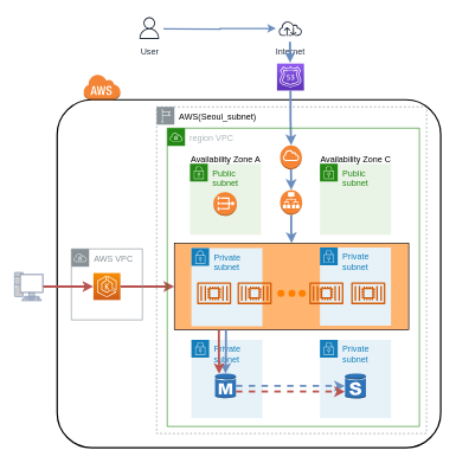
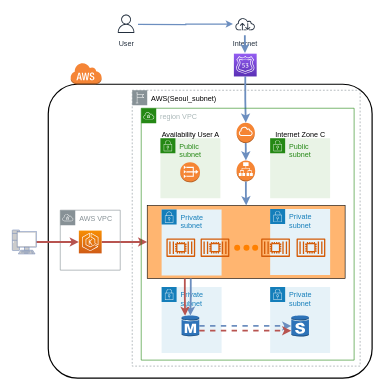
  <mxCell id="0" />
  <mxCell id="1" parent="0" />
  <mxCell id="2" value="" style="rounded=1;arcSize=10;dashed=0;fillColor=none;gradientColor=none;strokeWidth=2;" parent="1" vertex="1"><mxGeometry x="80" y="140" width="540" height="490" as="geometry" /></mxCell>
  <mxCell id="3" style="edgeStyle=orthogonalEdgeStyle;rounded=0;orthogonalLoop=1;jettySize=auto;html=1;strokeWidth=2;fillColor=#dae8fc;strokeColor=#6c8ebf;" parent="1" target="6" edge="1"><mxGeometry relative="1" as="geometry"><mxPoint x="229.5" y="40.1" as="sourcePoint" /></mxGeometry></mxCell>
  <mxCell id="4" value="" style="rounded=0;whiteSpace=wrap;html=1;fillColor=#FFB570;points=[[0,0,0,0,0],[0,0.25,0,0,0],[0,0.5,0,0,0],[0,0.75,0,0,0],[0,1,0,0,0],[0.19,1,0,0,0],[0.22,1,0,0,0],[0.25,0,0,0,0],[0.5,0,0,0,0],[0.75,0,0,0,0],[0.84,1,0,0,0],[1,0,0,0,0],[1,0.25,0,0,0],[1,0.5,0,0,0],[1,0.75,0,0,0],[1,1,0,0,0]];" parent="1" vertex="1"><mxGeometry x="245" y="342" width="330" height="122" as="geometry" /></mxCell>
  <mxCell id="5" value="User" style="sketch=0;outlineConnect=0;fontColor=#232F3E;gradientColor=none;strokeColor=#232F3E;fillColor=#ffffff;dashed=0;verticalLabelPosition=bottom;verticalAlign=top;align=center;html=1;fontSize=12;fontStyle=0;aspect=fixed;shape=mxgraph.aws4.resourceIcon;resIcon=mxgraph.aws4.user;" parent="1" vertex="1"><mxGeometry x="190" y="20" width="39.5" height="38.18" as="geometry" /></mxCell>
  <mxCell id="6" value="Internet" style="sketch=0;outlineConnect=0;fontColor=#232F3E;gradientColor=none;strokeColor=#232F3E;fillColor=#ffffff;dashed=0;verticalLabelPosition=bottom;verticalAlign=top;align=center;html=1;fontSize=12;fontStyle=0;aspect=fixed;shape=mxgraph.aws4.resourceIcon;resIcon=mxgraph.aws4.internet;" parent="1" vertex="1"><mxGeometry x="388" y="20" width="40.5" height="39.15" as="geometry" /></mxCell>
  <mxCell id="7" style="edgeStyle=orthogonalEdgeStyle;rounded=0;orthogonalLoop=1;jettySize=auto;html=1;fontFamily=Helvetica;fontSize=12;fontColor=#AAB7B8;strokeWidth=3;fillColor=#dae8fc;strokeColor=#6c8ebf;" parent="1" source="8" target="28" edge="1"><mxGeometry relative="1" as="geometry" /></mxCell>
  <mxCell id="8" value="" style="sketch=0;points=[[0,0,0],[0.25,0,0],[0.5,0,0],[0.75,0,0],[1,0,0],[0,1,0],[0.25,1,0],[0.5,1,0],[0.75,1,0],[1,1,0],[0,0.25,0],[0,0.5,0],[0,0.75,0],[1,0.25,0],[1,0.5,0],[1,0.75,0]];outlineConnect=0;fontColor=#232F3E;gradientColor=#945DF2;gradientDirection=north;fillColor=#5A30B5;strokeColor=#ffffff;dashed=0;verticalLabelPosition=bottom;verticalAlign=top;align=center;html=1;fontSize=12;fontStyle=0;aspect=fixed;shape=mxgraph.aws4.resourceIcon;resIcon=mxgraph.aws4.route_53;" parent="1" vertex="1"><mxGeometry x="389.5" y="89" width="38" height="38" as="geometry" /></mxCell>
  <mxCell id="9" value="" style="dashed=0;html=1;shape=mxgraph.aws3.cloud;fillColor=#F58536;gradientColor=none;dashed=0;" parent="1" vertex="1"><mxGeometry x="117" y="104" width="52" height="36" as="geometry" /></mxCell>
  <mxCell id="10" value="Public subnet" style="points=[[0,0],[0.25,0],[0.5,0],[0.75,0],[1,0],[1,0.25],[1,0.5],[1,0.75],[1,1],[0.75,1],[0.5,1],[0.25,1],[0,1],[0,0.75],[0,0.5],[0,0.25]];outlineConnect=0;gradientColor=none;html=1;whiteSpace=wrap;fontSize=12;fontStyle=0;container=1;pointerEvents=0;collapsible=0;recursiveResize=0;shape=mxgraph.aws4.group;grIcon=mxgraph.aws4.group_security_group;grStroke=0;strokeColor=#248814;fillColor=#E9F3E6;verticalAlign=top;align=left;spacingLeft=30;fontColor=#248814;dashed=0;" parent="1" vertex="1"><mxGeometry x="267" y="230" width="100" height="100" as="geometry" /></mxCell>
  <mxCell id="11" value="Public subnet" style="points=[[0,0],[0.25,0],[0.5,0],[0.75,0],[1,0],[1,0.25],[1,0.5],[1,0.75],[1,1],[0.75,1],[0.5,1],[0.25,1],[0,1],[0,0.75],[0,0.5],[0,0.25]];outlineConnect=0;gradientColor=none;html=1;whiteSpace=wrap;fontSize=12;fontStyle=0;container=1;pointerEvents=0;collapsible=0;recursiveResize=0;shape=mxgraph.aws4.group;grIcon=mxgraph.aws4.group_security_group;grStroke=0;strokeColor=#248814;fillColor=#E9F3E6;verticalAlign=top;align=left;spacingLeft=30;fontColor=#248814;dashed=0;" parent="1" vertex="1"><mxGeometry x="450" y="230" width="100" height="100" as="geometry" /></mxCell>
  <mxCell id="12" value="Private subnet" style="points=[[0,0],[0.25,0],[0.5,0],[0.75,0],[1,0],[1,0.25],[1,0.5],[1,0.75],[1,1],[0.75,1],[0.5,1],[0.25,1],[0,1],[0,0.75],[0,0.5],[0,0.25]];outlineConnect=0;gradientColor=none;html=1;whiteSpace=wrap;fontSize=12;fontStyle=0;container=1;pointerEvents=0;collapsible=0;recursiveResize=0;shape=mxgraph.aws4.group;grIcon=mxgraph.aws4.group_security_group;grStroke=0;strokeColor=#147EBA;fillColor=#E6F2F8;verticalAlign=top;align=left;spacingLeft=30;fontColor=#147EBA;dashed=0;" parent="1" vertex="1"><mxGeometry x="269" y="349" width="100" height="110" as="geometry" /></mxCell>
  <mxCell id="13" value="Private subnet" style="points=[[0,0],[0.25,0],[0.5,0],[0.75,0],[1,0],[1,0.25],[1,0.5],[1,0.75],[1,1],[0.75,1],[0.5,1],[0.25,1],[0,1],[0,0.75],[0,0.5],[0,0.25]];outlineConnect=0;gradientColor=none;html=1;whiteSpace=wrap;fontSize=12;fontStyle=0;container=1;pointerEvents=0;collapsible=0;recursiveResize=0;shape=mxgraph.aws4.group;grIcon=mxgraph.aws4.group_security_group;grStroke=0;strokeColor=#147EBA;fillColor=#E6F2F8;verticalAlign=top;align=left;spacingLeft=30;fontColor=#147EBA;dashed=0;" parent="1" vertex="1"><mxGeometry x="450" y="348" width="100" height="110" as="geometry" /></mxCell>
  <mxCell id="14" value="Private subnet" style="points=[[0,0],[0.25,0],[0.5,0],[0.75,0],[1,0],[1,0.25],[1,0.5],[1,0.75],[1,1],[0.75,1],[0.5,1],[0.25,1],[0,1],[0,0.75],[0,0.5],[0,0.25]];outlineConnect=0;gradientColor=none;html=1;whiteSpace=wrap;fontSize=12;fontStyle=0;container=1;pointerEvents=0;collapsible=0;recursiveResize=0;shape=mxgraph.aws4.group;grIcon=mxgraph.aws4.group_security_group;grStroke=0;strokeColor=#147EBA;fillColor=#E6F2F8;verticalAlign=top;align=left;spacingLeft=30;fontColor=#147EBA;dashed=0;" parent="1" vertex="1"><mxGeometry x="269" y="478" width="100" height="110" as="geometry" /></mxCell>
  <mxCell id="15" value="" style="outlineConnect=0;dashed=0;verticalLabelPosition=bottom;verticalAlign=top;align=center;html=1;shape=mxgraph.aws3.rds_db_instance;fillColor=#2E73B8;gradientColor=none;points=[[0,0.5,0,0,0],[0,0.89,0,0,0],[0.2,0.03,0,0,0],[0.51,0.03,0,0,0],[0.51,0.97,0,0,0],[1,0.11,0,0,0],[1,0.5,0,0,0],[1,0.72,0,0,0]];" parent="14" vertex="1"><mxGeometry x="33.25" y="47" width="29.5" height="36" as="geometry" /></mxCell>
  <mxCell id="16" value="Private subnet" style="points=[[0,0],[0.25,0],[0.5,0],[0.75,0],[1,0],[1,0.25],[1,0.5],[1,0.75],[1,1],[0.75,1],[0.5,1],[0.25,1],[0,1],[0,0.75],[0,0.5],[0,0.25]];outlineConnect=0;gradientColor=none;html=1;whiteSpace=wrap;fontSize=12;fontStyle=0;container=1;pointerEvents=0;collapsible=0;recursiveResize=0;shape=mxgraph.aws4.group;grIcon=mxgraph.aws4.group_security_group;grStroke=0;strokeColor=#147EBA;fillColor=#E6F2F8;verticalAlign=top;align=left;spacingLeft=30;fontColor=#147EBA;dashed=0;" parent="1" vertex="1"><mxGeometry x="450" y="478" width="100" height="110" as="geometry" /></mxCell>
  <mxCell id="17" value="" style="outlineConnect=0;dashed=0;verticalLabelPosition=bottom;verticalAlign=top;align=center;html=1;shape=mxgraph.aws3.rds_db_instance_standby_multi_az;fillColor=#2E73B8;gradientColor=none;points=[[0,0.11,0,0,0],[0,0.5,0,0,0],[0,0.72,0,0,0],[0.51,0,0,0,0],[0.51,1,0,0,0],[1,0.11,0,0,0],[1,0.5,0,0,0],[1,0.89,0,0,0]];" parent="16" vertex="1"><mxGeometry x="35.25" y="47" width="29.5" height="36" as="geometry" /></mxCell>
  <mxCell id="18" style="edgeStyle=orthogonalEdgeStyle;rounded=0;orthogonalLoop=1;jettySize=auto;html=1;exitX=1;exitY=0.5;exitDx=0;exitDy=0;exitPerimeter=0;strokeWidth=3;fillColor=#f8cecc;strokeColor=#b85450;" parent="1" source="19" target="4" edge="1"><mxGeometry relative="1" as="geometry" /></mxCell>
  <mxCell id="19" value="" style="sketch=0;points=[[0,0,0],[0.25,0,0],[0.5,0,0],[0.75,0,0],[1,0,0],[0,1,0],[0.25,1,0],[0.5,1,0],[0.75,1,0],[1,1,0],[0,0.25,0],[0,0.5,0],[0,0.75,0],[1,0.25,0],[1,0.5,0],[1,0.75,0]];outlineConnect=0;fontColor=#232F3E;gradientColor=#F78E04;gradientDirection=north;fillColor=#D05C17;strokeColor=#ffffff;dashed=0;verticalLabelPosition=bottom;verticalAlign=top;align=center;html=1;fontSize=12;fontStyle=0;aspect=fixed;shape=mxgraph.aws4.resourceIcon;resIcon=mxgraph.aws4.eks;" parent="1" vertex="1"><mxGeometry x="131" y="384" width="38" height="38" as="geometry" /></mxCell>
  <mxCell id="20" value="region VPC" style="points=[[0,0],[0.25,0],[0.5,0],[0.75,0],[1,0],[1,0.25],[1,0.5],[1,0.75],[1,1],[0.75,1],[0.5,1],[0.25,1],[0,1],[0,0.75],[0,0.5],[0,0.25]];outlineConnect=0;gradientColor=none;html=1;whiteSpace=wrap;fontSize=12;fontStyle=0;container=1;pointerEvents=0;collapsible=0;recursiveResize=0;shape=mxgraph.aws4.group;grIcon=mxgraph.aws4.group_vpc;strokeColor=#248814;fillColor=none;verticalAlign=top;align=left;spacingLeft=30;fontColor=#AAB7B8;dashed=0;" parent="1" vertex="1"><mxGeometry x="235" y="180" width="355" height="420" as="geometry" /></mxCell>
  <mxCell id="21" value="" style="outlineConnect=0;dashed=0;verticalLabelPosition=bottom;verticalAlign=top;align=center;html=1;shape=mxgraph.aws3.vpc_nat_gateway;fillColor=#F58534;gradientColor=none;direction=east;" parent="20" vertex="1"><mxGeometry x="65" y="90" width="33" height="33.5" as="geometry" /></mxCell>
  <mxCell id="22" value="" style="outlineConnect=0;dashed=0;verticalLabelPosition=bottom;verticalAlign=top;align=center;html=1;shape=mxgraph.aws3.application_load_balancer;fillColor=#F58534;gradientColor=none;" parent="20" vertex="1"><mxGeometry x="159" y="87" width="31" height="35" as="geometry" /></mxCell>
  <mxCell id="23" value="&lt;span style=&quot;color: rgb(0, 0, 0);&quot;&gt;AWS(Seoul_subnet)&lt;/span&gt;" style="sketch=0;outlineConnect=0;gradientColor=none;html=1;whiteSpace=wrap;fontSize=12;fontStyle=0;shape=mxgraph.aws4.group;grIcon=mxgraph.aws4.group_region;strokeColor=#879196;fillColor=none;verticalAlign=top;align=left;spacingLeft=30;fontColor=#879196;dashed=1;pointerEvents=0;fontFamily=Helvetica;" parent="1" vertex="1"><mxGeometry x="220" y="150" width="380" height="460" as="geometry" /></mxCell>
  <mxCell id="24" value="AWS VPC" style="sketch=0;outlineConnect=0;gradientColor=none;html=1;whiteSpace=wrap;fontSize=12;fontStyle=0;shape=mxgraph.aws4.group;grIcon=mxgraph.aws4.group_vpc;strokeColor=#879196;fillColor=none;verticalAlign=top;align=left;spacingLeft=30;fontColor=#879196;dashed=0;pointerEvents=0;fontFamily=Helvetica;" parent="1" vertex="1"><mxGeometry x="100" y="350" width="100" height="100" as="geometry" /></mxCell>
  <mxCell id="25" value="" style="sketch=0;outlineConnect=0;fontColor=#232F3E;gradientColor=none;fillColor=#D45B07;strokeColor=none;dashed=0;verticalLabelPosition=bottom;verticalAlign=top;align=center;html=1;fontSize=12;fontStyle=0;aspect=fixed;pointerEvents=1;shape=mxgraph.aws4.container_2;fontFamily=Helvetica;" parent="1" vertex="1"><mxGeometry x="277" y="397" width="48" height="31" as="geometry" /></mxCell>
  <mxCell id="26" value="" style="sketch=0;outlineConnect=0;fontColor=#232F3E;gradientColor=none;fillColor=#D45B07;strokeColor=none;dashed=0;verticalLabelPosition=bottom;verticalAlign=top;align=center;html=1;fontSize=12;fontStyle=0;aspect=fixed;pointerEvents=1;shape=mxgraph.aws4.container_2;fontFamily=Helvetica;" parent="1" vertex="1"><mxGeometry x="435" y="397" width="48" height="31" as="geometry" /></mxCell>
  <mxCell id="27" style="edgeStyle=orthogonalEdgeStyle;rounded=0;orthogonalLoop=1;jettySize=auto;html=1;exitX=0.5;exitY=1;exitDx=0;exitDy=0;exitPerimeter=0;entryX=0.5;entryY=0;entryDx=0;entryDy=0;entryPerimeter=0;fontFamily=Helvetica;fontSize=12;fontColor=#AAB7B8;strokeWidth=3;fillColor=#dae8fc;strokeColor=#6c8ebf;" parent="1" source="28" target="22" edge="1"><mxGeometry relative="1" as="geometry" /></mxCell>
  <mxCell id="28" value="" style="outlineConnect=0;dashed=0;verticalLabelPosition=bottom;verticalAlign=top;align=center;html=1;shape=mxgraph.aws3.internet_gateway;fillColor=#F58534;gradientColor=none;" parent="1" vertex="1"><mxGeometry x="394" y="204" width="30.5" height="34" as="geometry" /></mxCell>
  <mxCell id="29" style="edgeStyle=orthogonalEdgeStyle;rounded=0;orthogonalLoop=1;jettySize=auto;html=1;strokeWidth=3;fillColor=#f8cecc;strokeColor=#b85450;" parent="1" source="30" target="19" edge="1"><mxGeometry relative="1" as="geometry" /></mxCell>
  <mxCell id="30" value="" style="fontColor=#0066CC;verticalAlign=top;verticalLabelPosition=bottom;labelPosition=center;align=center;html=1;outlineConnect=0;fillColor=#CCCCCC;strokeColor=#6881B3;gradientColor=none;gradientDirection=north;strokeWidth=2;shape=mxgraph.networks.pc;dashed=0;pointerEvents=0;fontFamily=Helvetica;fontSize=12;" parent="1" vertex="1"><mxGeometry x="20" y="383" width="40" height="40" as="geometry" /></mxCell>
- <mxCell id="31" value="Availability Zone C" style="text;html=1;strokeColor=none;fillColor=none;align=center;verticalAlign=middle;whiteSpace=wrap;rounded=0;" parent="1" vertex="1"><mxGeometry x="448" y="209" width="105" height="30" as="geometry" /></mxCell>
- <mxCell id="32" value="Availability Zone A" style="text;html=1;strokeColor=none;fillColor=none;align=center;verticalAlign=middle;whiteSpace=wrap;rounded=0;" parent="1" vertex="1"><mxGeometry x="265" y="209" width="105" height="30" as="geometry" /></mxCell>
+ <mxCell id="31" value="Internet Zone C" style="text;html=1;strokeColor=none;fillColor=none;align=center;verticalAlign=middle;whiteSpace=wrap;rounded=0;" parent="1" vertex="1"><mxGeometry x="448" y="209" width="105" height="30" as="geometry" /></mxCell>
+ <mxCell id="32" value="Availability User A" style="text;html=1;strokeColor=none;fillColor=none;align=center;verticalAlign=middle;whiteSpace=wrap;rounded=0;" parent="1" vertex="1"><mxGeometry x="265" y="209" width="105" height="30" as="geometry" /></mxCell>
  <mxCell id="33" style="edgeStyle=orthogonalEdgeStyle;rounded=0;orthogonalLoop=1;jettySize=auto;html=1;fontFamily=Helvetica;fontSize=12;fontColor=#AAB7B8;strokeWidth=3;fillColor=#dae8fc;strokeColor=#6c8ebf;" parent="1" edge="1"><mxGeometry relative="1" as="geometry"><mxPoint x="407.746" y="58.18" as="sourcePoint" /><mxPoint x="408.031" y="88.03" as="targetPoint" /></mxGeometry></mxCell>
  <mxCell id="34" style="edgeStyle=orthogonalEdgeStyle;rounded=0;orthogonalLoop=1;jettySize=auto;html=1;strokeWidth=3;fillColor=#dae8fc;strokeColor=#6c8ebf;" parent="1" source="22" target="4" edge="1"><mxGeometry relative="1" as="geometry" /></mxCell>
  <mxCell id="35" value="" style="sketch=0;outlineConnect=0;fontColor=#232F3E;gradientColor=none;fillColor=#D45B07;strokeColor=none;dashed=0;verticalLabelPosition=bottom;verticalAlign=top;align=center;html=1;fontSize=12;fontStyle=0;aspect=fixed;pointerEvents=1;shape=mxgraph.aws4.container_2;fontFamily=Helvetica;" parent="1" vertex="1"><mxGeometry x="334" y="397" width="48" height="31" as="geometry" /></mxCell>
  <mxCell id="36" value="" style="sketch=0;outlineConnect=0;fontColor=#232F3E;gradientColor=none;fillColor=#D45B07;strokeColor=none;dashed=0;verticalLabelPosition=bottom;verticalAlign=top;align=center;html=1;fontSize=12;fontStyle=0;aspect=fixed;pointerEvents=1;shape=mxgraph.aws4.container_2;fontFamily=Helvetica;" parent="1" vertex="1"><mxGeometry x="494" y="397" width="48" height="31" as="geometry" /></mxCell>
  <mxCell id="37" value="" style="ellipse;whiteSpace=wrap;html=1;aspect=fixed;fillColor=#FF8000;strokeColor=none;" parent="1" vertex="1"><mxGeometry x="390" y="407.5" width="10" height="10" as="geometry" /></mxCell>
  <mxCell id="38" value="" style="ellipse;whiteSpace=wrap;html=1;aspect=fixed;fillColor=#FF8000;strokeColor=none;" parent="1" vertex="1"><mxGeometry x="405.5" y="407.5" width="10" height="10" as="geometry" /></mxCell>
  <mxCell id="39" value="" style="ellipse;whiteSpace=wrap;html=1;aspect=fixed;fillColor=#FF8000;strokeColor=none;" parent="1" vertex="1"><mxGeometry x="420" y="407.5" width="10" height="10" as="geometry" /></mxCell>
  <mxCell id="40" style="edgeStyle=orthogonalEdgeStyle;rounded=0;orthogonalLoop=1;jettySize=auto;html=1;exitX=0.22;exitY=1;exitDx=0;exitDy=0;exitPerimeter=0;entryX=0.5;entryY=0.02;entryDx=0;entryDy=0;entryPerimeter=0;strokeWidth=3;fillColor=#dae8fc;strokeColor=#6c8ebf;" parent="1" source="4" target="15" edge="1"><mxGeometry relative="1" as="geometry" /></mxCell>
  <mxCell id="41" style="edgeStyle=orthogonalEdgeStyle;rounded=0;orthogonalLoop=1;jettySize=auto;html=1;exitX=1;exitY=0.5;exitDx=0;exitDy=0;exitPerimeter=0;strokeWidth=3;dashed=1;fillColor=#dae8fc;strokeColor=#6c8ebf;" parent="1" source="15" target="17" edge="1"><mxGeometry relative="1" as="geometry" /></mxCell>
  <mxCell id="42" style="edgeStyle=orthogonalEdgeStyle;rounded=0;orthogonalLoop=1;jettySize=auto;html=1;exitX=0.19;exitY=1;exitDx=0;exitDy=0;exitPerimeter=0;entryX=0.2;entryY=0.03;entryDx=0;entryDy=0;entryPerimeter=0;strokeWidth=3;fillColor=#f8cecc;strokeColor=#b85450;" parent="1" source="4" target="15" edge="1"><mxGeometry relative="1" as="geometry" /></mxCell>
  <mxCell id="43" style="edgeStyle=orthogonalEdgeStyle;rounded=0;orthogonalLoop=1;jettySize=auto;html=1;exitX=1;exitY=0.72;exitDx=0;exitDy=0;exitPerimeter=0;entryX=0;entryY=0.72;entryDx=0;entryDy=0;entryPerimeter=0;strokeWidth=3;dashed=1;fillColor=#f8cecc;strokeColor=#b85450;" parent="1" source="15" target="17" edge="1"><mxGeometry relative="1" as="geometry" /></mxCell>
